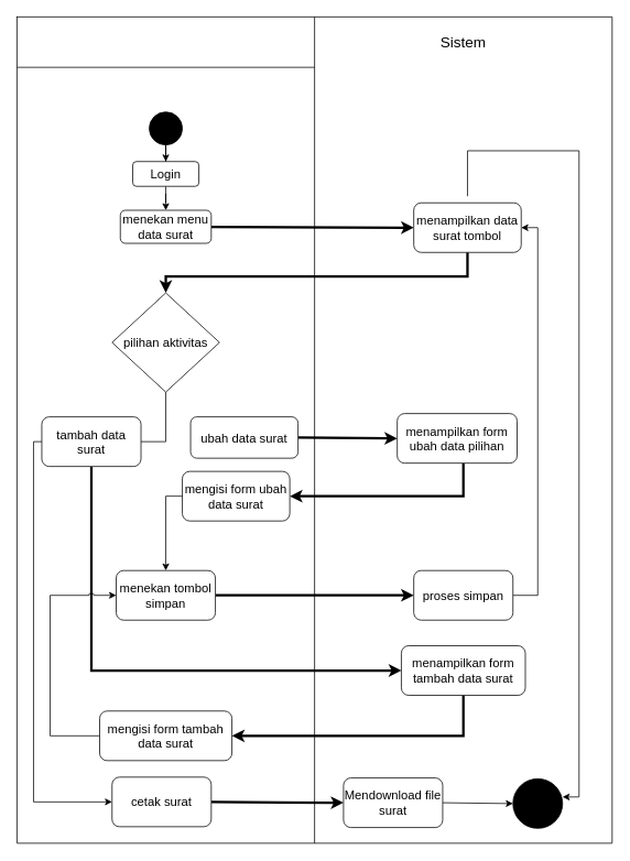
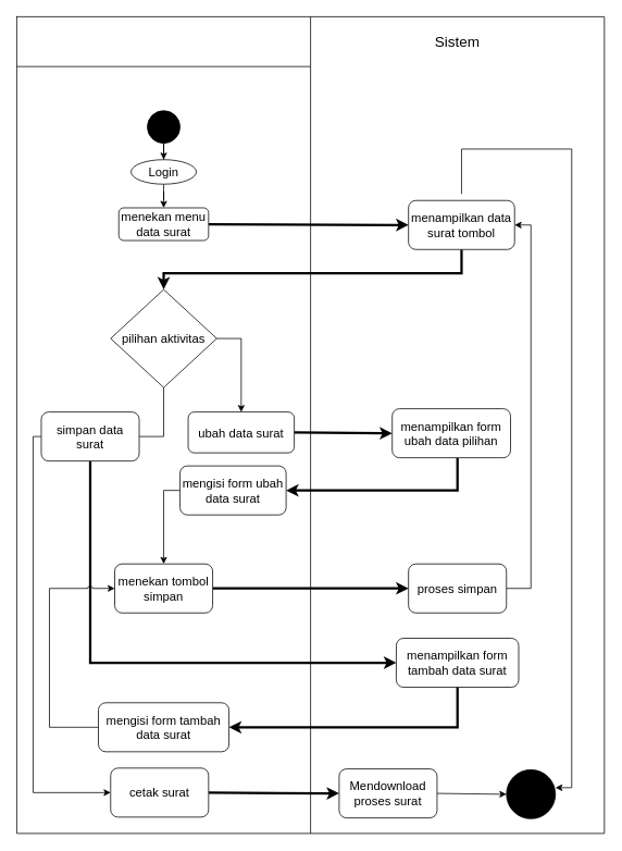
  <mxCell id="0" />
  <mxCell id="1" parent="0" />
  <mxCell id="2" value="" style="shape=table;startSize=0;container=1;collapsible=0;childLayout=tableLayout;" parent="1" vertex="1"><mxGeometry x="20" y="20" width="720" height="1000" as="geometry" /></mxCell>
  <mxCell id="3" value="" style="shape=partialRectangle;collapsible=0;dropTarget=0;fillColor=none;top=0;left=0;bottom=0;right=0;points=[[0,0.5],[1,0.5]];portConstraint=eastwest;" parent="2" vertex="1"><mxGeometry width="720" height="61" as="geometry" /></mxCell>
  <mxCell id="4" value="Sistem" style="shape=partialRectangle;html=1;whiteSpace=wrap;connectable=0;overflow=hidden;fillColor=none;top=0;left=0;bottom=0;right=0;pointerEvents=1;fontSize=18;" parent="3" vertex="1"><mxGeometry x="360" width="360" height="61" as="geometry"><mxRectangle width="360" height="61" as="alternateBounds" /></mxGeometry></mxCell>
  <mxCell id="5" value="" style="shape=partialRectangle;collapsible=0;dropTarget=0;fillColor=none;top=0;left=0;bottom=0;right=0;points=[[0,0.5],[1,0.5]];portConstraint=eastwest;" parent="2" vertex="1"><mxGeometry y="61" width="720" height="939" as="geometry" /></mxCell>
  <mxCell id="6" value="" style="shape=partialRectangle;html=1;whiteSpace=wrap;connectable=0;overflow=hidden;fillColor=none;top=0;left=0;bottom=0;right=0;pointerEvents=1;" parent="5" vertex="1"><mxGeometry width="360" height="939" as="geometry"><mxRectangle width="360" height="939" as="alternateBounds" /></mxGeometry></mxCell>
  <mxCell id="7" value="" style="shape=partialRectangle;html=1;whiteSpace=wrap;connectable=0;overflow=hidden;fillColor=none;top=0;left=0;bottom=0;right=0;pointerEvents=1;" parent="5" vertex="1"><mxGeometry x="360" width="360" height="939" as="geometry"><mxRectangle width="360" height="939" as="alternateBounds" /></mxGeometry></mxCell>
  <mxCell id="8" style="edgeStyle=orthogonalEdgeStyle;rounded=0;orthogonalLoop=1;jettySize=auto;html=1;fontSize=18;" parent="1" source="9" target="11" edge="1"><mxGeometry relative="1" as="geometry" /></mxCell>
  <mxCell id="9" value="" style="ellipse;whiteSpace=wrap;html=1;aspect=fixed;fontSize=18;fillColor=#000000;" parent="1" vertex="1"><mxGeometry x="180" y="135" width="40" height="40" as="geometry" /></mxCell>
  <mxCell id="10" style="edgeStyle=orthogonalEdgeStyle;rounded=0;orthogonalLoop=1;jettySize=auto;html=1;entryX=0.5;entryY=0;entryDx=0;entryDy=0;fontSize=15;" parent="1" source="11" target="13" edge="1"><mxGeometry relative="1" as="geometry" /></mxCell>
- <mxCell id="11" value="Login" style="rounded=1;whiteSpace=wrap;html=1;fontSize=15;fillColor=#FFFFFF;" parent="1" vertex="1"><mxGeometry x="160" y="195" width="80" height="30" as="geometry" /></mxCell>
+ <mxCell id="11" value="Login" style="ellipse;whiteSpace=wrap;html=1;fontSize=15;fillColor=#FFFFFF;" parent="1" vertex="1"><mxGeometry x="160" y="195" width="80" height="30" as="geometry" /></mxCell>
  <mxCell id="12" style="edgeStyle=orthogonalEdgeStyle;rounded=0;orthogonalLoop=1;jettySize=auto;html=1;fontSize=15;jumpStyle=arc;strokeWidth=3;" parent="1" source="13" target="16" edge="1"><mxGeometry relative="1" as="geometry" /></mxCell>
  <mxCell id="13" value="menekan menu data surat" style="rounded=1;whiteSpace=wrap;html=1;fontSize=15;fillColor=#FFFFFF;" parent="1" vertex="1"><mxGeometry x="145" y="254" width="110" height="40" as="geometry" /></mxCell>
  <mxCell id="14" style="edgeStyle=orthogonalEdgeStyle;rounded=0;jumpStyle=arc;orthogonalLoop=1;jettySize=auto;html=1;fontSize=15;entryX=0.5;entryY=0;entryDx=0;entryDy=0;strokeWidth=3;" parent="1" source="16" target="19" edge="1"><mxGeometry relative="1" as="geometry"><Array as="points"><mxPoint x="565" y="334" /><mxPoint x="200" y="334" /></Array></mxGeometry></mxCell>
  <mxCell id="15" style="edgeStyle=orthogonalEdgeStyle;rounded=0;jumpStyle=arc;orthogonalLoop=1;jettySize=auto;html=1;entryX=1;entryY=0.5;entryDx=0;entryDy=0;fontSize=15;" parent="1" edge="1"><mxGeometry relative="1" as="geometry"><Array as="points"><mxPoint x="565" y="182" /><mxPoint x="700" y="182" /><mxPoint x="700" y="964" /></Array><mxPoint x="565" y="237" as="sourcePoint" /><mxPoint x="680" y="964" as="targetPoint" /></mxGeometry></mxCell>
  <mxCell id="16" value="menampilkan data surat tombol" style="rounded=1;whiteSpace=wrap;html=1;fontSize=15;fillColor=#FFFFFF;" parent="1" vertex="1"><mxGeometry x="500" y="245" width="130" height="60" as="geometry" /></mxCell>
+ <mxCell id="17" style="edgeStyle=orthogonalEdgeStyle;rounded=0;jumpStyle=arc;orthogonalLoop=1;jettySize=auto;html=1;entryX=0.5;entryY=0;entryDx=0;entryDy=0;fontSize=15;" parent="1" source="19" target="21" edge="1"><mxGeometry relative="1" as="geometry"><Array as="points"><mxPoint x="295" y="414" /></Array></mxGeometry></mxCell>
  <mxCell id="18" style="edgeStyle=orthogonalEdgeStyle;rounded=0;jumpStyle=arc;orthogonalLoop=1;jettySize=auto;html=1;entryX=1;entryY=0.5;entryDx=0;entryDy=0;fontSize=15;exitX=0.5;exitY=1;exitDx=0;exitDy=0;endArrow=none;" parent="1" source="19" target="24" edge="1"><mxGeometry relative="1" as="geometry"><Array as="points"><mxPoint x="200" y="534" /></Array></mxGeometry></mxCell>
  <mxCell id="19" value="pilihan aktivitas" style="rhombus;whiteSpace=wrap;html=1;fontSize=15;fillColor=#FFFFFF;" parent="1" vertex="1"><mxGeometry x="135" y="354" width="130" height="120" as="geometry" /></mxCell>
  <mxCell id="20" style="edgeStyle=orthogonalEdgeStyle;rounded=0;jumpStyle=arc;orthogonalLoop=1;jettySize=auto;html=1;fontSize=15;strokeWidth=3;" parent="1" source="21" target="26" edge="1"><mxGeometry relative="1" as="geometry" /></mxCell>
  <mxCell id="21" value="ubah data surat" style="rounded=1;whiteSpace=wrap;html=1;fontSize=15;fillColor=#FFFFFF;" parent="1" vertex="1"><mxGeometry x="230" y="504" width="130" height="50" as="geometry" /></mxCell>
  <mxCell id="22" style="edgeStyle=orthogonalEdgeStyle;rounded=0;jumpStyle=arc;orthogonalLoop=1;jettySize=auto;html=1;entryX=0;entryY=0.5;entryDx=0;entryDy=0;fontSize=15;strokeWidth=3;" parent="1" source="24" target="34" edge="1"><mxGeometry relative="1" as="geometry"><Array as="points"><mxPoint x="110" y="811" /></Array></mxGeometry></mxCell>
  <mxCell id="23" style="edgeStyle=orthogonalEdgeStyle;rounded=0;jumpStyle=arc;orthogonalLoop=1;jettySize=auto;html=1;entryX=0;entryY=0.5;entryDx=0;entryDy=0;fontSize=15;" edge="1" parent="1" source="24" target="39"><mxGeometry relative="1" as="geometry"><Array as="points"><mxPoint x="40" y="534" /><mxPoint x="40" y="970" /></Array></mxGeometry></mxCell>
- <mxCell id="24" value="tambah data surat" style="rounded=1;whiteSpace=wrap;html=1;fontSize=15;fillColor=#FFFFFF;" parent="1" vertex="1"><mxGeometry x="50" y="504" width="120" height="60" as="geometry" /></mxCell>
+ <mxCell id="24" value="simpan data surat" style="rounded=1;whiteSpace=wrap;html=1;fontSize=15;fillColor=#FFFFFF;" parent="1" vertex="1"><mxGeometry x="50" y="504" width="120" height="60" as="geometry" /></mxCell>
  <mxCell id="25" style="edgeStyle=orthogonalEdgeStyle;rounded=0;jumpStyle=arc;orthogonalLoop=1;jettySize=auto;html=1;entryX=1;entryY=0.5;entryDx=0;entryDy=0;fontSize=15;strokeWidth=3;" parent="1" source="26" target="28" edge="1"><mxGeometry relative="1" as="geometry"><mxPoint x="350" y="654" as="targetPoint" /><Array as="points"><mxPoint x="560" y="600" /></Array></mxGeometry></mxCell>
  <mxCell id="26" value="menampilkan form ubah data pilihan" style="rounded=1;whiteSpace=wrap;html=1;fontSize=15;fillColor=#FFFFFF;" parent="1" vertex="1"><mxGeometry x="480" y="500" width="145" height="60" as="geometry" /></mxCell>
  <mxCell id="27" style="edgeStyle=orthogonalEdgeStyle;rounded=0;jumpStyle=arc;orthogonalLoop=1;jettySize=auto;html=1;entryX=0.5;entryY=0;entryDx=0;entryDy=0;fontSize=15;" parent="1" source="28" target="30" edge="1"><mxGeometry relative="1" as="geometry"><Array as="points"><mxPoint x="200" y="600" /></Array></mxGeometry></mxCell>
  <mxCell id="28" value="mengisi form ubah data surat" style="rounded=1;whiteSpace=wrap;html=1;fontSize=15;fillColor=#FFFFFF;" parent="1" vertex="1"><mxGeometry x="220" y="570" width="130" height="60" as="geometry" /></mxCell>
  <mxCell id="29" style="edgeStyle=orthogonalEdgeStyle;rounded=0;jumpStyle=arc;orthogonalLoop=1;jettySize=auto;html=1;fontSize=15;strokeWidth=3;" parent="1" source="30" target="32" edge="1"><mxGeometry relative="1" as="geometry" /></mxCell>
  <mxCell id="30" value="menekan tombol simpan" style="rounded=1;whiteSpace=wrap;html=1;fontSize=15;fillColor=#FFFFFF;" parent="1" vertex="1"><mxGeometry x="140" y="690" width="120" height="60" as="geometry" /></mxCell>
  <mxCell id="31" style="edgeStyle=orthogonalEdgeStyle;rounded=0;jumpStyle=arc;orthogonalLoop=1;jettySize=auto;html=1;entryX=1;entryY=0.5;entryDx=0;entryDy=0;fontSize=15;" parent="1" source="32" target="16" edge="1"><mxGeometry relative="1" as="geometry"><Array as="points"><mxPoint x="650" y="720" /><mxPoint x="650" y="275" /></Array></mxGeometry></mxCell>
  <mxCell id="32" value="proses simpan" style="rounded=1;whiteSpace=wrap;html=1;fontSize=15;fillColor=#FFFFFF;" parent="1" vertex="1"><mxGeometry x="500" y="690" width="120" height="60" as="geometry" /></mxCell>
  <mxCell id="33" style="edgeStyle=orthogonalEdgeStyle;rounded=0;jumpStyle=arc;orthogonalLoop=1;jettySize=auto;html=1;entryX=1;entryY=0.5;entryDx=0;entryDy=0;fontSize=15;strokeWidth=3;" parent="1" source="34" target="36" edge="1"><mxGeometry relative="1" as="geometry"><Array as="points"><mxPoint x="560" y="890" /></Array></mxGeometry></mxCell>
  <mxCell id="34" value="menampilkan form tambah data surat" style="rounded=1;whiteSpace=wrap;html=1;fontSize=15;fillColor=#FFFFFF;" parent="1" vertex="1"><mxGeometry x="485" y="781" width="150" height="60" as="geometry" /></mxCell>
  <mxCell id="35" style="edgeStyle=orthogonalEdgeStyle;rounded=0;jumpStyle=arc;orthogonalLoop=1;jettySize=auto;html=1;entryX=0;entryY=0.5;entryDx=0;entryDy=0;fontSize=15;" parent="1" source="36" target="30" edge="1"><mxGeometry relative="1" as="geometry"><Array as="points"><mxPoint x="60" y="890" /><mxPoint x="60" y="720" /></Array></mxGeometry></mxCell>
  <mxCell id="36" value="mengisi form tambah data surat" style="rounded=1;whiteSpace=wrap;html=1;fontSize=15;fillColor=#FFFFFF;" parent="1" vertex="1"><mxGeometry x="120" y="860" width="160" height="60" as="geometry" /></mxCell>
  <mxCell id="37" value="" style="ellipse;whiteSpace=wrap;html=1;aspect=fixed;fontSize=15;fillColor=#000000;" parent="1" vertex="1"><mxGeometry x="620" y="942" width="60" height="60" as="geometry" /></mxCell>
  <mxCell id="38" style="edgeStyle=orthogonalEdgeStyle;rounded=0;jumpStyle=arc;orthogonalLoop=1;jettySize=auto;html=1;entryX=0;entryY=0.5;entryDx=0;entryDy=0;fontSize=15;strokeWidth=3;" edge="1" parent="1" source="39" target="41"><mxGeometry relative="1" as="geometry" /></mxCell>
  <mxCell id="39" value="cetak surat" style="rounded=1;whiteSpace=wrap;html=1;fontSize=15;fillColor=#FFFFFF;" vertex="1" parent="1"><mxGeometry x="135" y="940" width="120" height="60" as="geometry" /></mxCell>
  <mxCell id="40" style="edgeStyle=orthogonalEdgeStyle;rounded=0;jumpStyle=arc;orthogonalLoop=1;jettySize=auto;html=1;entryX=0;entryY=0.5;entryDx=0;entryDy=0;fontSize=15;" edge="1" parent="1" source="41" target="37"><mxGeometry relative="1" as="geometry" /></mxCell>
- <mxCell id="41" value="Mendownload file surat" style="rounded=1;whiteSpace=wrap;html=1;fontSize=15;fillColor=#FFFFFF;" vertex="1" parent="1"><mxGeometry x="415" y="941" width="120" height="60" as="geometry" /></mxCell>
+ <mxCell id="41" value="Mendownload proses surat" style="rounded=1;whiteSpace=wrap;html=1;fontSize=15;fillColor=#FFFFFF;" vertex="1" parent="1"><mxGeometry x="415" y="941" width="120" height="60" as="geometry" /></mxCell>
